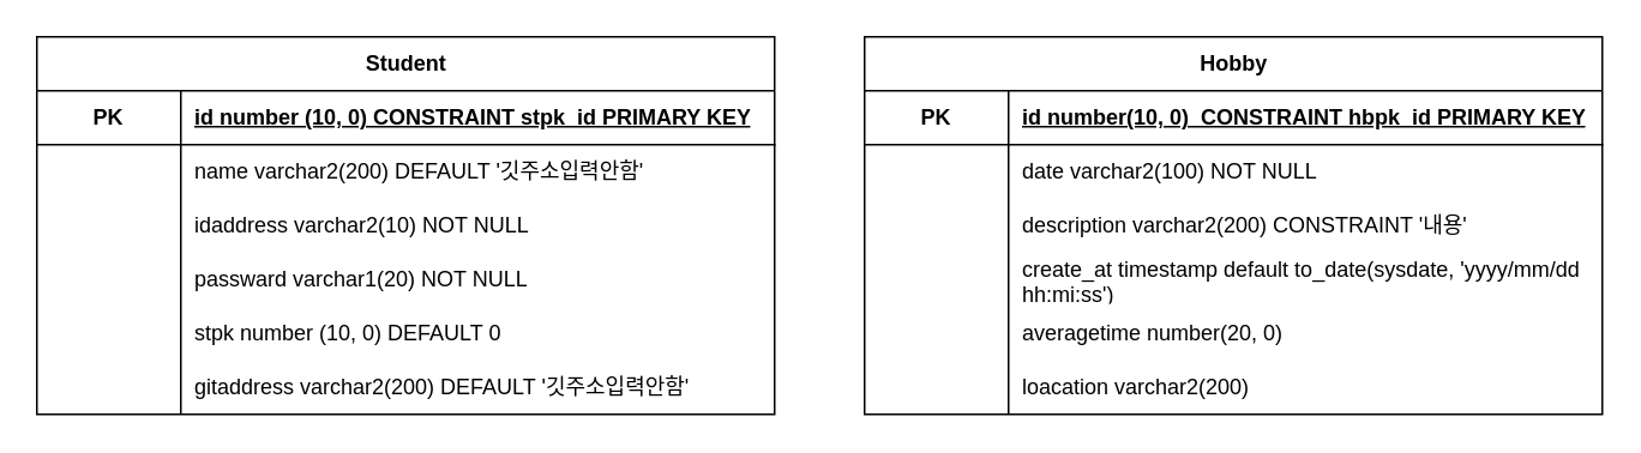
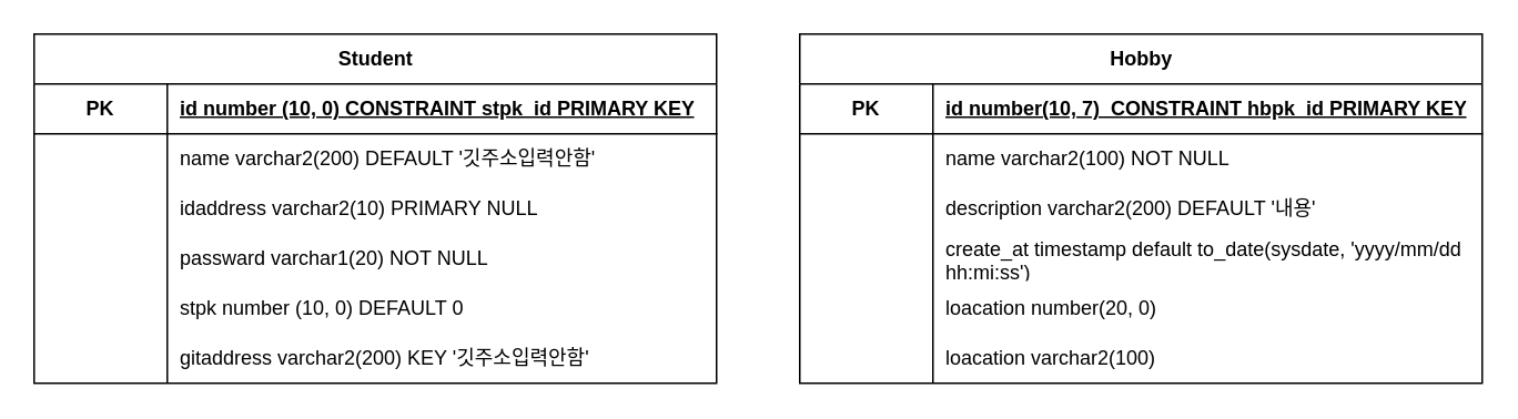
  <mxCell id="0" />
  <mxCell id="1" parent="0" />
  <mxCell id="2" value="Student" style="shape=table;startSize=30;container=1;collapsible=1;childLayout=tableLayout;fixedRows=1;rowLines=0;fontStyle=1;align=center;resizeLast=1;html=1;" vertex="1" parent="1"><mxGeometry x="20" y="20" width="410" height="210" as="geometry" /></mxCell>
  <mxCell id="3" value="" style="shape=tableRow;horizontal=0;startSize=0;swimlaneHead=0;swimlaneBody=0;fillColor=none;collapsible=0;dropTarget=0;points=[[0,0.5],[1,0.5]];portConstraint=eastwest;top=0;left=0;right=0;bottom=1;" vertex="1" parent="2"><mxGeometry y="30" width="410" height="30" as="geometry" /></mxCell>
  <mxCell id="4" value="PK" style="shape=partialRectangle;connectable=0;fillColor=none;top=0;left=0;bottom=0;right=0;fontStyle=1;overflow=hidden;whiteSpace=wrap;html=1;" vertex="1" parent="3"><mxGeometry width="80" height="30" as="geometry"><mxRectangle width="80" height="30" as="alternateBounds" /></mxGeometry></mxCell>
  <mxCell id="5" value="id number (10, 0) CONSTRAINT stpk_id PRIMARY KEY" style="shape=partialRectangle;connectable=0;fillColor=none;top=0;left=0;bottom=0;right=0;align=left;spacingLeft=6;fontStyle=5;overflow=hidden;whiteSpace=wrap;html=1;" vertex="1" parent="3"><mxGeometry x="80" width="330" height="30" as="geometry"><mxRectangle width="330" height="30" as="alternateBounds" /></mxGeometry></mxCell>
  <mxCell id="6" value="" style="shape=tableRow;horizontal=0;startSize=0;swimlaneHead=0;swimlaneBody=0;fillColor=none;collapsible=0;dropTarget=0;points=[[0,0.5],[1,0.5]];portConstraint=eastwest;top=0;left=0;right=0;bottom=0;" vertex="1" parent="2"><mxGeometry y="60" width="410" height="30" as="geometry" /></mxCell>
  <mxCell id="7" value="" style="shape=partialRectangle;connectable=0;fillColor=none;top=0;left=0;bottom=0;right=0;editable=1;overflow=hidden;whiteSpace=wrap;html=1;" vertex="1" parent="6"><mxGeometry width="80" height="30" as="geometry"><mxRectangle width="80" height="30" as="alternateBounds" /></mxGeometry></mxCell>
  <mxCell id="8" value="name varchar2(200) DEFAULT '깃주소입력안함'" style="shape=partialRectangle;connectable=0;fillColor=none;top=0;left=0;bottom=0;right=0;align=left;spacingLeft=6;overflow=hidden;whiteSpace=wrap;html=1;" vertex="1" parent="6"><mxGeometry x="80" width="330" height="30" as="geometry"><mxRectangle width="330" height="30" as="alternateBounds" /></mxGeometry></mxCell>
  <mxCell id="9" value="" style="shape=tableRow;horizontal=0;startSize=0;swimlaneHead=0;swimlaneBody=0;fillColor=none;collapsible=0;dropTarget=0;points=[[0,0.5],[1,0.5]];portConstraint=eastwest;top=0;left=0;right=0;bottom=0;" vertex="1" parent="2"><mxGeometry y="90" width="410" height="30" as="geometry" /></mxCell>
  <mxCell id="10" value="" style="shape=partialRectangle;connectable=0;fillColor=none;top=0;left=0;bottom=0;right=0;editable=1;overflow=hidden;whiteSpace=wrap;html=1;" vertex="1" parent="9"><mxGeometry width="80" height="30" as="geometry"><mxRectangle width="80" height="30" as="alternateBounds" /></mxGeometry></mxCell>
- <mxCell id="11" value="idaddress varchar2(10) NOT NULL" style="shape=partialRectangle;connectable=0;fillColor=none;top=0;left=0;bottom=0;right=0;align=left;spacingLeft=6;overflow=hidden;whiteSpace=wrap;html=1;" vertex="1" parent="9"><mxGeometry x="80" width="330" height="30" as="geometry"><mxRectangle width="330" height="30" as="alternateBounds" /></mxGeometry></mxCell>
+ <mxCell id="11" value="idaddress varchar2(10) PRIMARY NULL" style="shape=partialRectangle;connectable=0;fillColor=none;top=0;left=0;bottom=0;right=0;align=left;spacingLeft=6;overflow=hidden;whiteSpace=wrap;html=1;" vertex="1" parent="9"><mxGeometry x="80" width="330" height="30" as="geometry"><mxRectangle width="330" height="30" as="alternateBounds" /></mxGeometry></mxCell>
  <mxCell id="12" value="" style="shape=tableRow;horizontal=0;startSize=0;swimlaneHead=0;swimlaneBody=0;fillColor=none;collapsible=0;dropTarget=0;points=[[0,0.5],[1,0.5]];portConstraint=eastwest;top=0;left=0;right=0;bottom=0;" vertex="1" parent="2"><mxGeometry y="120" width="410" height="30" as="geometry" /></mxCell>
  <mxCell id="13" value="" style="shape=partialRectangle;connectable=0;fillColor=none;top=0;left=0;bottom=0;right=0;editable=1;overflow=hidden;whiteSpace=wrap;html=1;" vertex="1" parent="12"><mxGeometry width="80" height="30" as="geometry"><mxRectangle width="80" height="30" as="alternateBounds" /></mxGeometry></mxCell>
  <mxCell id="14" value="passward varchar1(20) NOT NULL" style="shape=partialRectangle;connectable=0;fillColor=none;top=0;left=0;bottom=0;right=0;align=left;spacingLeft=6;overflow=hidden;whiteSpace=wrap;html=1;" vertex="1" parent="12"><mxGeometry x="80" width="330" height="30" as="geometry"><mxRectangle width="330" height="30" as="alternateBounds" /></mxGeometry></mxCell>
  <mxCell id="15" value="" style="shape=tableRow;horizontal=0;startSize=0;swimlaneHead=0;swimlaneBody=0;fillColor=none;collapsible=0;dropTarget=0;points=[[0,0.5],[1,0.5]];portConstraint=eastwest;top=0;left=0;right=0;bottom=0;" vertex="1" parent="2"><mxGeometry y="150" width="410" height="30" as="geometry" /></mxCell>
  <mxCell id="16" value="" style="shape=partialRectangle;connectable=0;fillColor=none;top=0;left=0;bottom=0;right=0;editable=1;overflow=hidden;whiteSpace=wrap;html=1;" vertex="1" parent="15"><mxGeometry width="80" height="30" as="geometry"><mxRectangle width="80" height="30" as="alternateBounds" /></mxGeometry></mxCell>
  <mxCell id="17" value="stpk number (10, 0) DEFAULT 0" style="shape=partialRectangle;connectable=0;fillColor=none;top=0;left=0;bottom=0;right=0;align=left;spacingLeft=6;overflow=hidden;whiteSpace=wrap;html=1;" vertex="1" parent="15"><mxGeometry x="80" width="330" height="30" as="geometry"><mxRectangle width="330" height="30" as="alternateBounds" /></mxGeometry></mxCell>
  <mxCell id="18" value="" style="shape=tableRow;horizontal=0;startSize=0;swimlaneHead=0;swimlaneBody=0;fillColor=none;collapsible=0;dropTarget=0;points=[[0,0.5],[1,0.5]];portConstraint=eastwest;top=0;left=0;right=0;bottom=0;" vertex="1" parent="2"><mxGeometry y="180" width="410" height="30" as="geometry" /></mxCell>
  <mxCell id="19" value="" style="shape=partialRectangle;connectable=0;fillColor=none;top=0;left=0;bottom=0;right=0;editable=1;overflow=hidden;whiteSpace=wrap;html=1;" vertex="1" parent="18"><mxGeometry width="80" height="30" as="geometry"><mxRectangle width="80" height="30" as="alternateBounds" /></mxGeometry></mxCell>
- <mxCell id="20" value="gitaddress varchar2(200) DEFAULT '깃주소입력안함'" style="shape=partialRectangle;connectable=0;fillColor=none;top=0;left=0;bottom=0;right=0;align=left;spacingLeft=6;overflow=hidden;whiteSpace=wrap;html=1;" vertex="1" parent="18"><mxGeometry x="80" width="330" height="30" as="geometry"><mxRectangle width="330" height="30" as="alternateBounds" /></mxGeometry></mxCell>
+ <mxCell id="20" value="gitaddress varchar2(200) KEY '깃주소입력안함'" style="shape=partialRectangle;connectable=0;fillColor=none;top=0;left=0;bottom=0;right=0;align=left;spacingLeft=6;overflow=hidden;whiteSpace=wrap;html=1;" vertex="1" parent="18"><mxGeometry x="80" width="330" height="30" as="geometry"><mxRectangle width="330" height="30" as="alternateBounds" /></mxGeometry></mxCell>
  <mxCell id="21" value="Hobby" style="shape=table;startSize=30;container=1;collapsible=1;childLayout=tableLayout;fixedRows=1;rowLines=0;fontStyle=1;align=center;resizeLast=1;html=1;" vertex="1" parent="1"><mxGeometry x="480" y="20" width="410" height="210" as="geometry" /></mxCell>
  <mxCell id="22" value="" style="shape=tableRow;horizontal=0;startSize=0;swimlaneHead=0;swimlaneBody=0;fillColor=none;collapsible=0;dropTarget=0;points=[[0,0.5],[1,0.5]];portConstraint=eastwest;top=0;left=0;right=0;bottom=1;" vertex="1" parent="21"><mxGeometry y="30" width="410" height="30" as="geometry" /></mxCell>
  <mxCell id="23" value="PK" style="shape=partialRectangle;connectable=0;fillColor=none;top=0;left=0;bottom=0;right=0;fontStyle=1;overflow=hidden;whiteSpace=wrap;html=1;" vertex="1" parent="22"><mxGeometry width="80" height="30" as="geometry"><mxRectangle width="80" height="30" as="alternateBounds" /></mxGeometry></mxCell>
- <mxCell id="24" value="id number(10, 0)&amp;nbsp; CONSTRAINT hbpk_id PRIMARY KEY" style="shape=partialRectangle;connectable=0;fillColor=none;top=0;left=0;bottom=0;right=0;align=left;spacingLeft=6;fontStyle=5;overflow=hidden;whiteSpace=wrap;html=1;" vertex="1" parent="22"><mxGeometry x="80" width="330" height="30" as="geometry"><mxRectangle width="330" height="30" as="alternateBounds" /></mxGeometry></mxCell>
+ <mxCell id="24" value="id number(10, 7)&amp;nbsp; CONSTRAINT hbpk_id PRIMARY KEY" style="shape=partialRectangle;connectable=0;fillColor=none;top=0;left=0;bottom=0;right=0;align=left;spacingLeft=6;fontStyle=5;overflow=hidden;whiteSpace=wrap;html=1;" vertex="1" parent="22"><mxGeometry x="80" width="330" height="30" as="geometry"><mxRectangle width="330" height="30" as="alternateBounds" /></mxGeometry></mxCell>
  <mxCell id="25" value="" style="shape=tableRow;horizontal=0;startSize=0;swimlaneHead=0;swimlaneBody=0;fillColor=none;collapsible=0;dropTarget=0;points=[[0,0.5],[1,0.5]];portConstraint=eastwest;top=0;left=0;right=0;bottom=0;" vertex="1" parent="21"><mxGeometry y="60" width="410" height="30" as="geometry" /></mxCell>
  <mxCell id="26" value="" style="shape=partialRectangle;connectable=0;fillColor=none;top=0;left=0;bottom=0;right=0;editable=1;overflow=hidden;whiteSpace=wrap;html=1;" vertex="1" parent="25"><mxGeometry width="80" height="30" as="geometry"><mxRectangle width="80" height="30" as="alternateBounds" /></mxGeometry></mxCell>
- <mxCell id="27" value="date varchar2(100) NOT NULL" style="shape=partialRectangle;connectable=0;fillColor=none;top=0;left=0;bottom=0;right=0;align=left;spacingLeft=6;overflow=hidden;whiteSpace=wrap;html=1;" vertex="1" parent="25"><mxGeometry x="80" width="330" height="30" as="geometry"><mxRectangle width="330" height="30" as="alternateBounds" /></mxGeometry></mxCell>
+ <mxCell id="27" value="name varchar2(100) NOT NULL" style="shape=partialRectangle;connectable=0;fillColor=none;top=0;left=0;bottom=0;right=0;align=left;spacingLeft=6;overflow=hidden;whiteSpace=wrap;html=1;" vertex="1" parent="25"><mxGeometry x="80" width="330" height="30" as="geometry"><mxRectangle width="330" height="30" as="alternateBounds" /></mxGeometry></mxCell>
  <mxCell id="28" value="" style="shape=tableRow;horizontal=0;startSize=0;swimlaneHead=0;swimlaneBody=0;fillColor=none;collapsible=0;dropTarget=0;points=[[0,0.5],[1,0.5]];portConstraint=eastwest;top=0;left=0;right=0;bottom=0;" vertex="1" parent="21"><mxGeometry y="90" width="410" height="30" as="geometry" /></mxCell>
  <mxCell id="29" value="" style="shape=partialRectangle;connectable=0;fillColor=none;top=0;left=0;bottom=0;right=0;editable=1;overflow=hidden;whiteSpace=wrap;html=1;" vertex="1" parent="28"><mxGeometry width="80" height="30" as="geometry"><mxRectangle width="80" height="30" as="alternateBounds" /></mxGeometry></mxCell>
- <mxCell id="30" value="description varchar2(200) CONSTRAINT '내용'" style="shape=partialRectangle;connectable=0;fillColor=none;top=0;left=0;bottom=0;right=0;align=left;spacingLeft=6;overflow=hidden;whiteSpace=wrap;html=1;" vertex="1" parent="28"><mxGeometry x="80" width="330" height="30" as="geometry"><mxRectangle width="330" height="30" as="alternateBounds" /></mxGeometry></mxCell>
+ <mxCell id="30" value="description varchar2(200) DEFAULT '내용'" style="shape=partialRectangle;connectable=0;fillColor=none;top=0;left=0;bottom=0;right=0;align=left;spacingLeft=6;overflow=hidden;whiteSpace=wrap;html=1;" vertex="1" parent="28"><mxGeometry x="80" width="330" height="30" as="geometry"><mxRectangle width="330" height="30" as="alternateBounds" /></mxGeometry></mxCell>
  <mxCell id="31" value="" style="shape=tableRow;horizontal=0;startSize=0;swimlaneHead=0;swimlaneBody=0;fillColor=none;collapsible=0;dropTarget=0;points=[[0,0.5],[1,0.5]];portConstraint=eastwest;top=0;left=0;right=0;bottom=0;" vertex="1" parent="21"><mxGeometry y="120" width="410" height="30" as="geometry" /></mxCell>
  <mxCell id="32" value="" style="shape=partialRectangle;connectable=0;fillColor=none;top=0;left=0;bottom=0;right=0;editable=1;overflow=hidden;whiteSpace=wrap;html=1;" vertex="1" parent="31"><mxGeometry width="80" height="30" as="geometry"><mxRectangle width="80" height="30" as="alternateBounds" /></mxGeometry></mxCell>
  <mxCell id="33" value="create_at timestamp default to_date(sysdate, 'yyyy/mm/dd hh:mi:ss')" style="shape=partialRectangle;connectable=0;fillColor=none;top=0;left=0;bottom=0;right=0;align=left;spacingLeft=6;overflow=hidden;whiteSpace=wrap;html=1;" vertex="1" parent="31"><mxGeometry x="80" width="330" height="30" as="geometry"><mxRectangle width="330" height="30" as="alternateBounds" /></mxGeometry></mxCell>
  <mxCell id="34" value="" style="shape=tableRow;horizontal=0;startSize=0;swimlaneHead=0;swimlaneBody=0;fillColor=none;collapsible=0;dropTarget=0;points=[[0,0.5],[1,0.5]];portConstraint=eastwest;top=0;left=0;right=0;bottom=0;" vertex="1" parent="21"><mxGeometry y="150" width="410" height="30" as="geometry" /></mxCell>
  <mxCell id="35" value="" style="shape=partialRectangle;connectable=0;fillColor=none;top=0;left=0;bottom=0;right=0;editable=1;overflow=hidden;whiteSpace=wrap;html=1;" vertex="1" parent="34"><mxGeometry width="80" height="30" as="geometry"><mxRectangle width="80" height="30" as="alternateBounds" /></mxGeometry></mxCell>
- <mxCell id="36" value="averagetime number(20, 0)" style="shape=partialRectangle;connectable=0;fillColor=none;top=0;left=0;bottom=0;right=0;align=left;spacingLeft=6;overflow=hidden;whiteSpace=wrap;html=1;" vertex="1" parent="34"><mxGeometry x="80" width="330" height="30" as="geometry"><mxRectangle width="330" height="30" as="alternateBounds" /></mxGeometry></mxCell>
+ <mxCell id="36" value="loacation number(20, 0)" style="shape=partialRectangle;connectable=0;fillColor=none;top=0;left=0;bottom=0;right=0;align=left;spacingLeft=6;overflow=hidden;whiteSpace=wrap;html=1;" vertex="1" parent="34"><mxGeometry x="80" width="330" height="30" as="geometry"><mxRectangle width="330" height="30" as="alternateBounds" /></mxGeometry></mxCell>
  <mxCell id="37" value="" style="shape=tableRow;horizontal=0;startSize=0;swimlaneHead=0;swimlaneBody=0;fillColor=none;collapsible=0;dropTarget=0;points=[[0,0.5],[1,0.5]];portConstraint=eastwest;top=0;left=0;right=0;bottom=0;" vertex="1" parent="21"><mxGeometry y="180" width="410" height="30" as="geometry" /></mxCell>
  <mxCell id="38" value="" style="shape=partialRectangle;connectable=0;fillColor=none;top=0;left=0;bottom=0;right=0;editable=1;overflow=hidden;whiteSpace=wrap;html=1;" vertex="1" parent="37"><mxGeometry width="80" height="30" as="geometry"><mxRectangle width="80" height="30" as="alternateBounds" /></mxGeometry></mxCell>
- <mxCell id="39" value="loacation varchar2(200)" style="shape=partialRectangle;connectable=0;fillColor=none;top=0;left=0;bottom=0;right=0;align=left;spacingLeft=6;overflow=hidden;whiteSpace=wrap;html=1;" vertex="1" parent="37"><mxGeometry x="80" width="330" height="30" as="geometry"><mxRectangle width="330" height="30" as="alternateBounds" /></mxGeometry></mxCell>
+ <mxCell id="39" value="loacation varchar2(100)" style="shape=partialRectangle;connectable=0;fillColor=none;top=0;left=0;bottom=0;right=0;align=left;spacingLeft=6;overflow=hidden;whiteSpace=wrap;html=1;" vertex="1" parent="37"><mxGeometry x="80" width="330" height="30" as="geometry"><mxRectangle width="330" height="30" as="alternateBounds" /></mxGeometry></mxCell>
